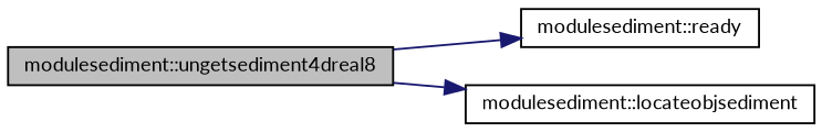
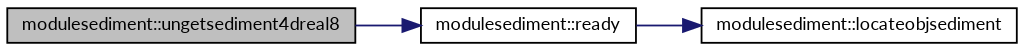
  digraph {
    fontname=Lato
    rankdir=LR
    node [color=black fillcolor=white fontname=Lato fontsize=10 shape=record style=filled]
    edge [color=midnightblue fontname=Lato fontsize=10 labelfontname=Helvetica labelfontsize=10 style=solid]
    n1 [fillcolor=grey75 fontcolor=black height=0.2 label="modulesediment::ungetsediment4dreal8" width=0.4]
    n2 [height=0.2 label="modulesediment::ready" width=0.4]
    n3 [height=0.2 label="modulesediment::locateobjsediment" width=0.4]
    n1 -> n2
-   n1 -> n3
+   n2 -> n3
  }
